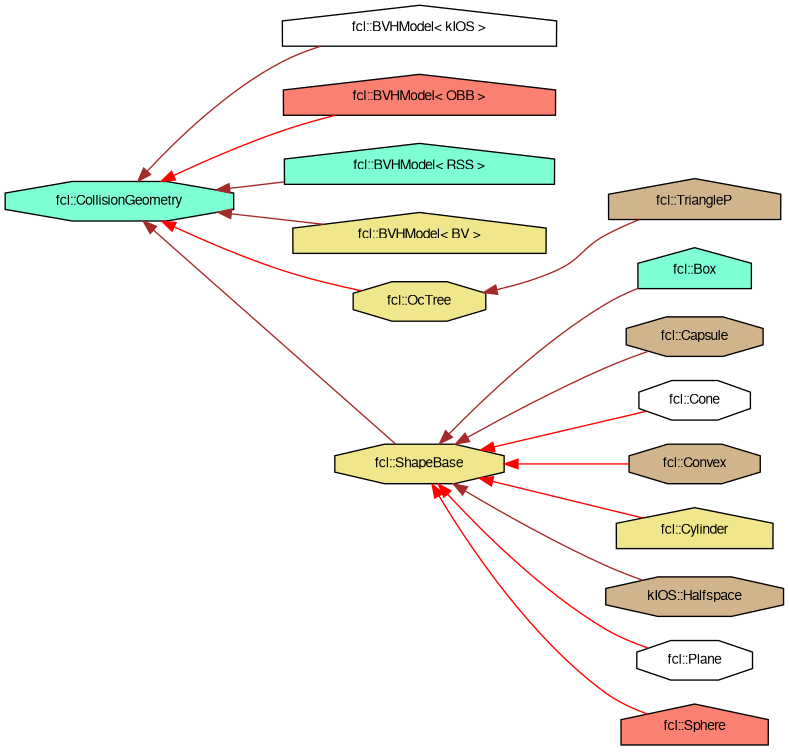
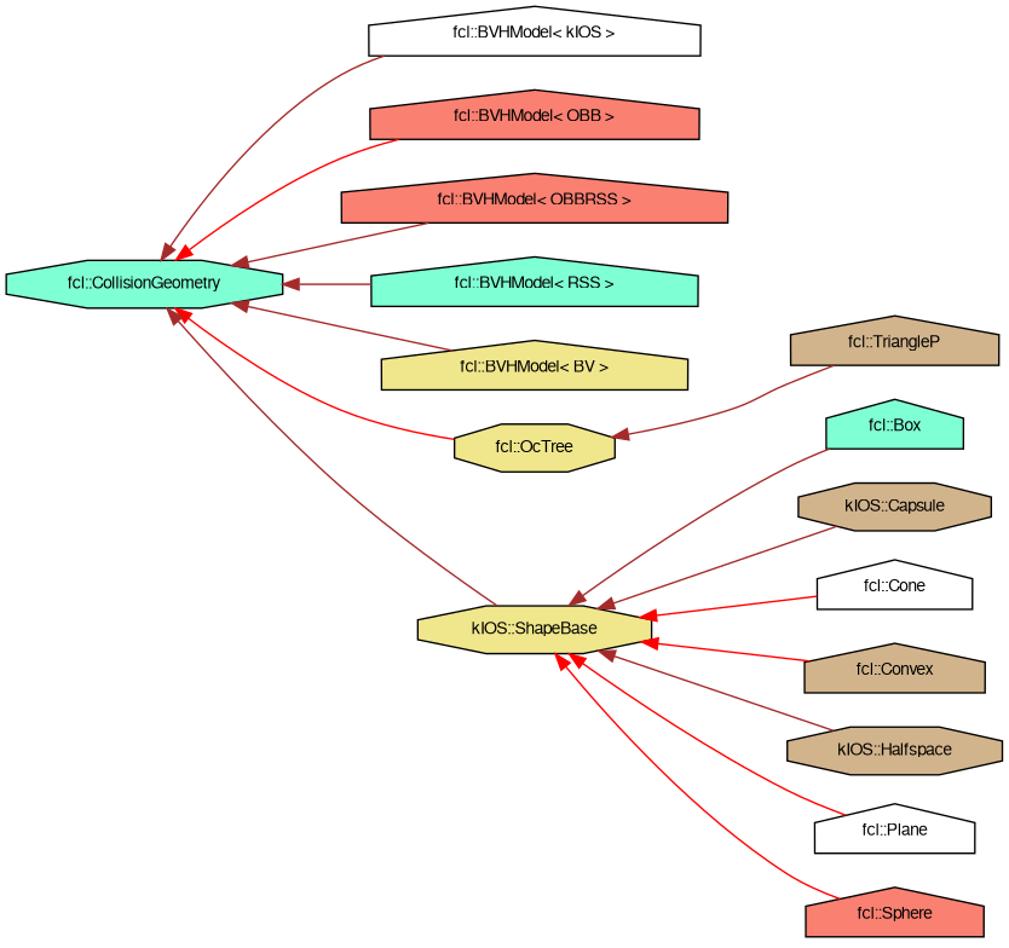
  digraph {
    rankdir=LR
    node [color=black fillcolor=khaki fontname=FreeSans fontsize=10 shape=house style=filled]
    edge [color=brown dir=back fontname=FreeSans fontsize=10 labelfontname=FreeSans labelfontsize=10 style=solid]
    n1 [fillcolor=aquamarine fontcolor=black height=0.2 label="fcl::CollisionGeometry" shape=octagon width=0.4]
    n2 [fillcolor=white height=0.2 label="fcl::BVHModel\< kIOS \>" width=0.4]
    n3 [fillcolor=salmon height=0.2 label="fcl::BVHModel\< OBB \>" width=0.4]
+   n4 [fillcolor=salmon height=0.2 label="fcl::BVHModel\< OBBRSS \>" width=0.4]
    n5 [fillcolor=aquamarine height=0.2 label="fcl::BVHModel\< RSS \>" width=0.4]
    n6 [height=0.2 label="fcl::BVHModel\< BV \>" width=0.4]
    n7 [height=0.2 label="fcl::OcTree" shape=octagon width=0.4]
-   n8 [height=0.2 label="fcl::ShapeBase" shape=octagon width=0.4]
+   n8 [height=0.2 label="kIOS::ShapeBase" shape=octagon width=0.4]
    n9 [fillcolor=tan height=0.2 label="fcl::TriangleP" width=0.4]
    n10 [fillcolor=aquamarine height=0.2 label="fcl::Box" width=0.4]
-   n11 [fillcolor=tan height=0.2 label="fcl::Capsule" shape=octagon width=0.4]
-   n12 [fillcolor=white height=0.2 label="fcl::Cone" shape=octagon width=0.4]
-   n13 [fillcolor=tan height=0.2 label="fcl::Convex" shape=octagon width=0.4]
-   n14 [height=0.2 label="fcl::Cylinder" width=0.4]
+   n11 [fillcolor=tan height=0.2 label="kIOS::Capsule" shape=octagon width=0.4]
+   n12 [fillcolor=white height=0.2 label="fcl::Cone" width=0.4]
+   n13 [fillcolor=tan height=0.2 label="fcl::Convex" width=0.4]
    n15 [fillcolor=tan height=0.2 label="kIOS::Halfspace" shape=octagon width=0.4]
-   n16 [fillcolor=white height=0.2 label="fcl::Plane" shape=octagon width=0.4]
+   n16 [fillcolor=white height=0.2 label="fcl::Plane" width=0.4]
    n17 [fillcolor=salmon height=0.2 label="fcl::Sphere" width=0.4]
    n1 -> n2
    n1 -> n3 [color=red]
+   n1 -> n4
    n1 -> n5
    n1 -> n6
    n1 -> n7 [color=red]
    n1 -> n8
    n7 -> n9
    n8 -> n10
    n8 -> n11
    n8 -> n12 [color=red]
    n8 -> n13 [color=red]
-   n8 -> n14 [color=red]
    n8 -> n15
    n8 -> n16 [color=red]
    n8 -> n17 [color=red]
  }
